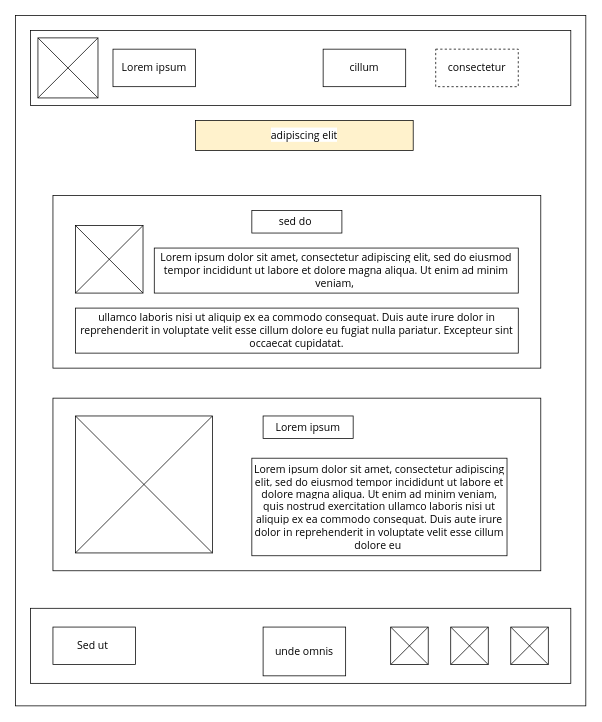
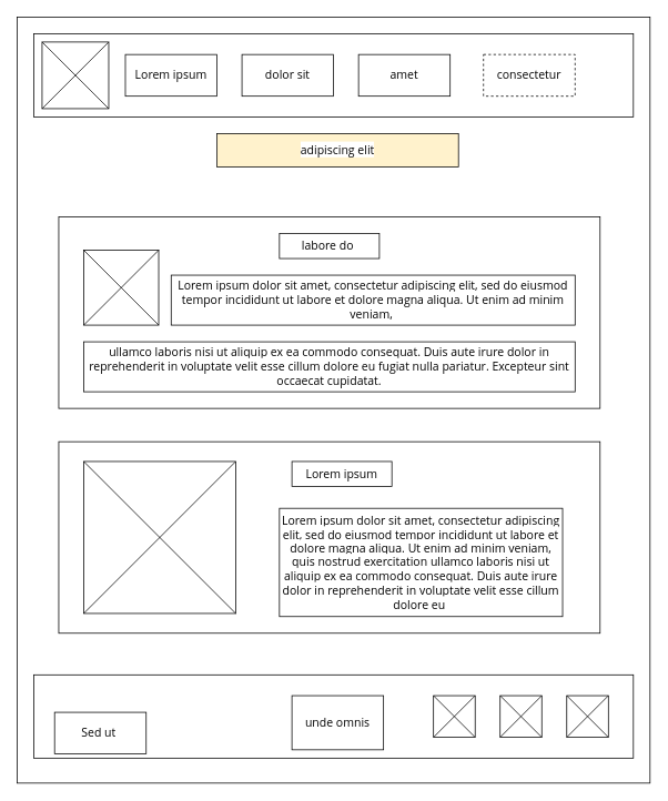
  <mxCell id="0" />
  <mxCell id="1" parent="0" />
  <mxCell id="2" value="" style="rounded=0;whiteSpace=wrap;html=1;" vertex="1" parent="1"><mxGeometry x="20" y="20" width="760" height="920" as="geometry" /></mxCell>
  <mxCell id="3" value="" style="rounded=0;whiteSpace=wrap;html=1;" vertex="1" parent="1"><mxGeometry x="40" y="40" width="720" height="100" as="geometry" /></mxCell>
  <mxCell id="4" value="" style="rounded=0;whiteSpace=wrap;html=1;" vertex="1" parent="1"><mxGeometry x="40" y="810" width="720" height="100" as="geometry" /></mxCell>
  <mxCell id="5" value="" style="whiteSpace=wrap;html=1;aspect=fixed;" vertex="1" parent="1"><mxGeometry x="50" y="50" width="80" height="80" as="geometry" /></mxCell>
  <mxCell id="6" value="" style="endArrow=none;html=1;entryX=1;entryY=0;entryDx=0;entryDy=0;exitX=0;exitY=1;exitDx=0;exitDy=0;" edge="1" parent="1" source="5" target="5"><mxGeometry width="50" height="50" relative="1" as="geometry"><mxPoint x="70" y="130" as="sourcePoint" /><mxPoint x="120" y="80" as="targetPoint" /></mxGeometry></mxCell>
  <mxCell id="7" value="" style="endArrow=none;html=1;exitX=0;exitY=0;exitDx=0;exitDy=0;entryX=1;entryY=1;entryDx=0;entryDy=0;" edge="1" parent="1" source="5" target="5"><mxGeometry width="50" height="50" relative="1" as="geometry"><mxPoint x="110" y="310" as="sourcePoint" /><mxPoint x="160" y="260" as="targetPoint" /></mxGeometry></mxCell>
  <mxCell id="8" value="&lt;span style=&quot;font-family: &amp;#34;open sans&amp;#34; , &amp;#34;arial&amp;#34; , sans-serif ; font-size: 14px ; text-align: justify ; background-color: rgb(255 , 255 , 255)&quot;&gt;Lorem ipsum&lt;/span&gt;" style="rounded=0;whiteSpace=wrap;html=1;" vertex="1" parent="1"><mxGeometry x="150" y="65" width="110" height="50" as="geometry" /></mxCell>
- <mxCell id="10" value="&lt;span style=&quot;font-family: &amp;#34;open sans&amp;#34; , &amp;#34;arial&amp;#34; , sans-serif ; font-size: 14px ; text-align: justify ; background-color: rgb(255 , 255 , 255)&quot;&gt;cillum&lt;/span&gt;" style="rounded=0;whiteSpace=wrap;html=1;" vertex="1" parent="1"><mxGeometry x="430" y="65" width="110" height="50" as="geometry" /></mxCell>
+ <mxCell id="9" value="&lt;span style=&quot;font-family: &amp;#34;open sans&amp;#34; , &amp;#34;arial&amp;#34; , sans-serif ; font-size: 14px ; text-align: justify ; background-color: rgb(255 , 255 , 255)&quot;&gt;dolor sit&lt;/span&gt;" style="rounded=0;whiteSpace=wrap;html=1;" vertex="1" parent="1"><mxGeometry x="290" y="65" width="110" height="50" as="geometry" /></mxCell>
+ <mxCell id="10" value="&lt;span style=&quot;font-family: &amp;#34;open sans&amp;#34; , &amp;#34;arial&amp;#34; , sans-serif ; font-size: 14px ; text-align: justify ; background-color: rgb(255 , 255 , 255)&quot;&gt;amet&lt;/span&gt;" style="rounded=0;whiteSpace=wrap;html=1;" vertex="1" parent="1"><mxGeometry x="430" y="65" width="110" height="50" as="geometry" /></mxCell>
  <mxCell id="11" value="&lt;span style=&quot;font-family: &amp;#34;open sans&amp;#34; , &amp;#34;arial&amp;#34; , sans-serif ; font-size: 14px ; text-align: justify ; background-color: rgb(255 , 255 , 255)&quot;&gt;consectetur&lt;/span&gt;" style="rounded=0;whiteSpace=wrap;html=1;dashed=1;" vertex="1" parent="1"><mxGeometry x="580" y="65" width="110" height="50" as="geometry" /></mxCell>
  <mxCell id="12" value="" style="whiteSpace=wrap;html=1;aspect=fixed;" vertex="1" parent="1"><mxGeometry x="680" y="835" width="50" height="50" as="geometry" /></mxCell>
  <mxCell id="13" value="" style="endArrow=none;html=1;entryX=1;entryY=0;entryDx=0;entryDy=0;exitX=0;exitY=1;exitDx=0;exitDy=0;" edge="1" parent="1" source="12" target="12"><mxGeometry width="50" height="50" relative="1" as="geometry"><mxPoint x="680" y="890" as="sourcePoint" /><mxPoint x="730" y="840" as="targetPoint" /></mxGeometry></mxCell>
  <mxCell id="14" value="" style="endArrow=none;html=1;exitX=0;exitY=0;exitDx=0;exitDy=0;entryX=1;entryY=1;entryDx=0;entryDy=0;" edge="1" parent="1" source="12" target="12"><mxGeometry width="50" height="50" relative="1" as="geometry"><mxPoint x="720" y="1070" as="sourcePoint" /><mxPoint x="770" y="1020" as="targetPoint" /></mxGeometry></mxCell>
  <mxCell id="15" value="" style="whiteSpace=wrap;html=1;aspect=fixed;" vertex="1" parent="1"><mxGeometry x="600" y="835" width="50" height="50" as="geometry" /></mxCell>
  <mxCell id="16" value="" style="endArrow=none;html=1;entryX=1;entryY=0;entryDx=0;entryDy=0;exitX=0;exitY=1;exitDx=0;exitDy=0;" edge="1" parent="1" source="15" target="15"><mxGeometry width="50" height="50" relative="1" as="geometry"><mxPoint x="600" y="890" as="sourcePoint" /><mxPoint x="650" y="840" as="targetPoint" /></mxGeometry></mxCell>
  <mxCell id="17" value="" style="endArrow=none;html=1;exitX=0;exitY=0;exitDx=0;exitDy=0;entryX=1;entryY=1;entryDx=0;entryDy=0;" edge="1" parent="1" source="15" target="15"><mxGeometry width="50" height="50" relative="1" as="geometry"><mxPoint x="640" y="1070" as="sourcePoint" /><mxPoint x="690" y="1020" as="targetPoint" /></mxGeometry></mxCell>
  <mxCell id="18" value="" style="whiteSpace=wrap;html=1;aspect=fixed;" vertex="1" parent="1"><mxGeometry x="520" y="835" width="50" height="50" as="geometry" /></mxCell>
  <mxCell id="19" value="" style="endArrow=none;html=1;entryX=1;entryY=0;entryDx=0;entryDy=0;exitX=0;exitY=1;exitDx=0;exitDy=0;" edge="1" parent="1" source="18" target="18"><mxGeometry width="50" height="50" relative="1" as="geometry"><mxPoint x="520" y="890" as="sourcePoint" /><mxPoint x="570" y="840" as="targetPoint" /></mxGeometry></mxCell>
  <mxCell id="20" value="" style="endArrow=none;html=1;exitX=0;exitY=0;exitDx=0;exitDy=0;entryX=1;entryY=1;entryDx=0;entryDy=0;" edge="1" parent="1" source="18" target="18"><mxGeometry width="50" height="50" relative="1" as="geometry"><mxPoint x="560" y="1070" as="sourcePoint" /><mxPoint x="610" y="1020" as="targetPoint" /></mxGeometry></mxCell>
- <mxCell id="21" value="&lt;span style=&quot;font-family: &amp;#34;open sans&amp;#34; , &amp;#34;arial&amp;#34; , sans-serif ; font-size: 14px ; text-align: justify ; background-color: rgb(255 , 255 , 255)&quot;&gt;Sed ut&amp;nbsp;&lt;/span&gt;" style="rounded=0;whiteSpace=wrap;html=1;" vertex="1" parent="1"><mxGeometry x="70" y="835" width="110" height="50" as="geometry" /></mxCell>
+ <mxCell id="21" value="&lt;span style=&quot;font-family: &amp;#34;open sans&amp;#34; , &amp;#34;arial&amp;#34; , sans-serif ; font-size: 14px ; text-align: justify ; background-color: rgb(255 , 255 , 255)&quot;&gt;Sed ut&amp;nbsp;&lt;/span&gt;" style="rounded=0;whiteSpace=wrap;html=1;" vertex="1" parent="1"><mxGeometry x="65" y="855" width="110" height="50" as="geometry" /></mxCell>
  <mxCell id="22" value="&lt;span style=&quot;font-family: &amp;#34;open sans&amp;#34; , &amp;#34;arial&amp;#34; , sans-serif ; font-size: 14px ; text-align: justify ; background-color: rgb(255 , 255 , 255)&quot;&gt;unde omnis&lt;/span&gt;" style="rounded=0;whiteSpace=wrap;html=1;" vertex="1" parent="1"><mxGeometry x="350" y="835" width="110" height="65" as="geometry" /></mxCell>
  <mxCell id="23" value="&lt;span style=&quot;font-family: &amp;#34;open sans&amp;#34; , &amp;#34;arial&amp;#34; , sans-serif ; font-size: 14px ; text-align: justify ; background-color: rgb(255 , 255 , 255)&quot;&gt;adipiscing elit&lt;/span&gt;" style="rounded=0;whiteSpace=wrap;html=1;fillColor=#fff2cc;" vertex="1" parent="1"><mxGeometry x="260" y="160" width="290" height="40" as="geometry" /></mxCell>
  <mxCell id="24" value="" style="rounded=0;whiteSpace=wrap;html=1;" vertex="1" parent="1"><mxGeometry x="70" y="260" width="650" height="230" as="geometry" /></mxCell>
  <mxCell id="25" value="" style="rounded=0;whiteSpace=wrap;html=1;" vertex="1" parent="1"><mxGeometry x="70" y="530" width="650" height="230" as="geometry" /></mxCell>
- <mxCell id="26" value="&lt;span style=&quot;font-family: &amp;#34;open sans&amp;#34; , &amp;#34;arial&amp;#34; , sans-serif ; font-size: 14px ; text-align: justify ; background-color: rgb(255 , 255 , 255)&quot;&gt;sed do&amp;nbsp;&lt;/span&gt;" style="rounded=0;whiteSpace=wrap;html=1;" vertex="1" parent="1"><mxGeometry x="335" y="280" width="120" height="30" as="geometry" /></mxCell>
+ <mxCell id="26" value="&lt;span style=&quot;font-family: &amp;#34;open sans&amp;#34; , &amp;#34;arial&amp;#34; , sans-serif ; font-size: 14px ; text-align: justify ; background-color: rgb(255 , 255 , 255)&quot;&gt;labore do&amp;nbsp;&lt;/span&gt;" style="rounded=0;whiteSpace=wrap;html=1;" vertex="1" parent="1"><mxGeometry x="335" y="280" width="120" height="30" as="geometry" /></mxCell>
  <mxCell id="27" value="&lt;span style=&quot;font-family: &amp;#34;open sans&amp;#34; , &amp;#34;arial&amp;#34; , sans-serif ; font-size: 14px ; text-align: justify ; background-color: rgb(255 , 255 , 255)&quot;&gt;Lorem ipsum dolor sit amet, consectetur adipiscing elit, sed do eiusmod tempor incididunt ut labore et dolore magna aliqua. Ut enim ad minim veniam,&amp;nbsp;&lt;/span&gt;" style="rounded=0;whiteSpace=wrap;html=1;" vertex="1" parent="1"><mxGeometry x="205" y="330" width="485" height="60" as="geometry" /></mxCell>
  <mxCell id="28" value="&lt;span style=&quot;font-family: &amp;#34;open sans&amp;#34; , &amp;#34;arial&amp;#34; , sans-serif ; font-size: 14px ; text-align: justify ; background-color: rgb(255 , 255 , 255)&quot;&gt;ullamco laboris nisi ut aliquip ex ea commodo consequat. Duis aute irure dolor in reprehenderit in voluptate velit esse cillum dolore&amp;nbsp;&lt;/span&gt;&lt;span style=&quot;font-family: &amp;#34;open sans&amp;#34; , &amp;#34;arial&amp;#34; , sans-serif ; font-size: 14px ; text-align: justify ; background-color: rgb(255 , 255 , 255)&quot;&gt;eu fugiat nulla pariatur. Excepteur sint occaecat cupidatat.&lt;/span&gt;" style="rounded=0;whiteSpace=wrap;html=1;" vertex="1" parent="1"><mxGeometry x="100" y="410" width="590" height="60" as="geometry" /></mxCell>
  <mxCell id="29" value="" style="whiteSpace=wrap;html=1;aspect=fixed;" vertex="1" parent="1"><mxGeometry x="100" y="300" width="90" height="90" as="geometry" /></mxCell>
  <mxCell id="30" value="" style="endArrow=none;html=1;entryX=1;entryY=0;entryDx=0;entryDy=0;exitX=0;exitY=1;exitDx=0;exitDy=0;" edge="1" parent="1" source="29" target="29"><mxGeometry width="50" height="50" relative="1" as="geometry"><mxPoint x="130" y="390" as="sourcePoint" /><mxPoint x="180" y="340" as="targetPoint" /></mxGeometry></mxCell>
  <mxCell id="31" value="" style="endArrow=none;html=1;exitX=0;exitY=0;exitDx=0;exitDy=0;entryX=1;entryY=1;entryDx=0;entryDy=0;" edge="1" parent="1" source="29" target="29"><mxGeometry width="50" height="50" relative="1" as="geometry"><mxPoint x="170" y="570" as="sourcePoint" /><mxPoint x="220" y="520" as="targetPoint" /></mxGeometry></mxCell>
  <mxCell id="32" value="" style="whiteSpace=wrap;html=1;aspect=fixed;" vertex="1" parent="1"><mxGeometry x="100" y="553.75" width="182.5" height="182.5" as="geometry" /></mxCell>
  <mxCell id="33" value="" style="endArrow=none;html=1;entryX=1;entryY=0;entryDx=0;entryDy=0;exitX=0;exitY=1;exitDx=0;exitDy=0;" edge="1" parent="1" source="32" target="32"><mxGeometry width="50" height="50" relative="1" as="geometry"><mxPoint x="70" y="327.5" as="sourcePoint" /><mxPoint x="120" y="277.5" as="targetPoint" /></mxGeometry></mxCell>
  <mxCell id="34" value="" style="endArrow=none;html=1;exitX=0;exitY=0;exitDx=0;exitDy=0;entryX=1;entryY=1;entryDx=0;entryDy=0;" edge="1" parent="1" source="32" target="32"><mxGeometry width="50" height="50" relative="1" as="geometry"><mxPoint x="110" y="507.5" as="sourcePoint" /><mxPoint x="160" y="457.5" as="targetPoint" /></mxGeometry></mxCell>
  <mxCell id="35" value="&lt;span style=&quot;font-family: &amp;#34;open sans&amp;#34; , &amp;#34;arial&amp;#34; , sans-serif ; font-size: 14px ; text-align: justify ; background-color: rgb(255 , 255 , 255)&quot;&gt;Lorem ipsum dolor sit amet, consectetur adipiscing elit, sed do eiusmod tempor incididunt ut labore et dolore magna aliqua. Ut enim ad minim veniam, quis nostrud exercitation ullamco laboris nisi ut aliquip ex ea commodo consequat. Duis aute irure dolor in reprehenderit in voluptate velit esse cillum dolore eu&amp;nbsp;&lt;/span&gt;" style="rounded=0;whiteSpace=wrap;html=1;" vertex="1" parent="1"><mxGeometry x="335" y="610" width="340" height="130" as="geometry" /></mxCell>
  <mxCell id="36" value="&lt;span style=&quot;font-family: &amp;#34;open sans&amp;#34; , &amp;#34;arial&amp;#34; , sans-serif ; font-size: 14px ; text-align: justify ; background-color: rgb(255 , 255 , 255)&quot;&gt;Lorem ipsum&lt;/span&gt;" style="rounded=0;whiteSpace=wrap;html=1;" vertex="1" parent="1"><mxGeometry x="350" y="553.75" width="120" height="30" as="geometry" /></mxCell>
